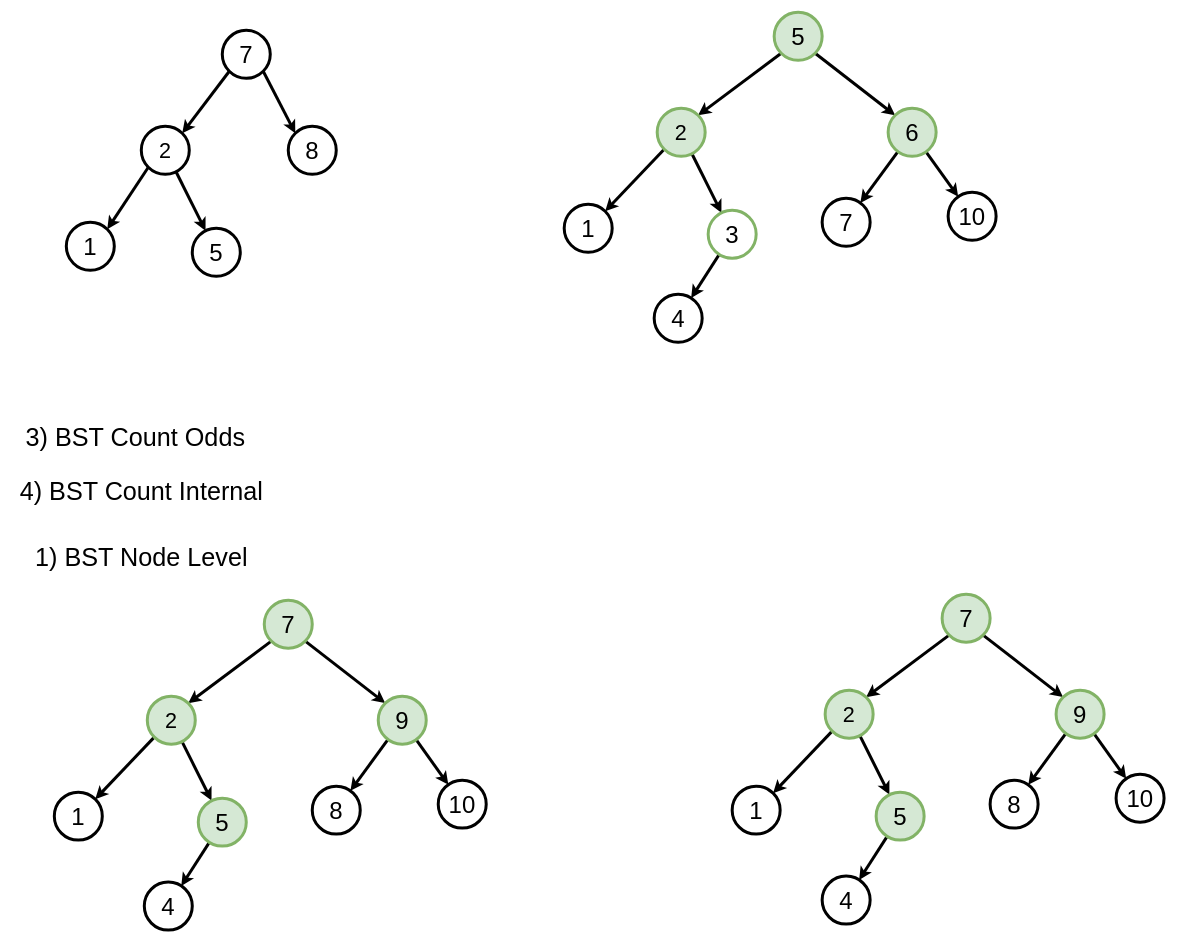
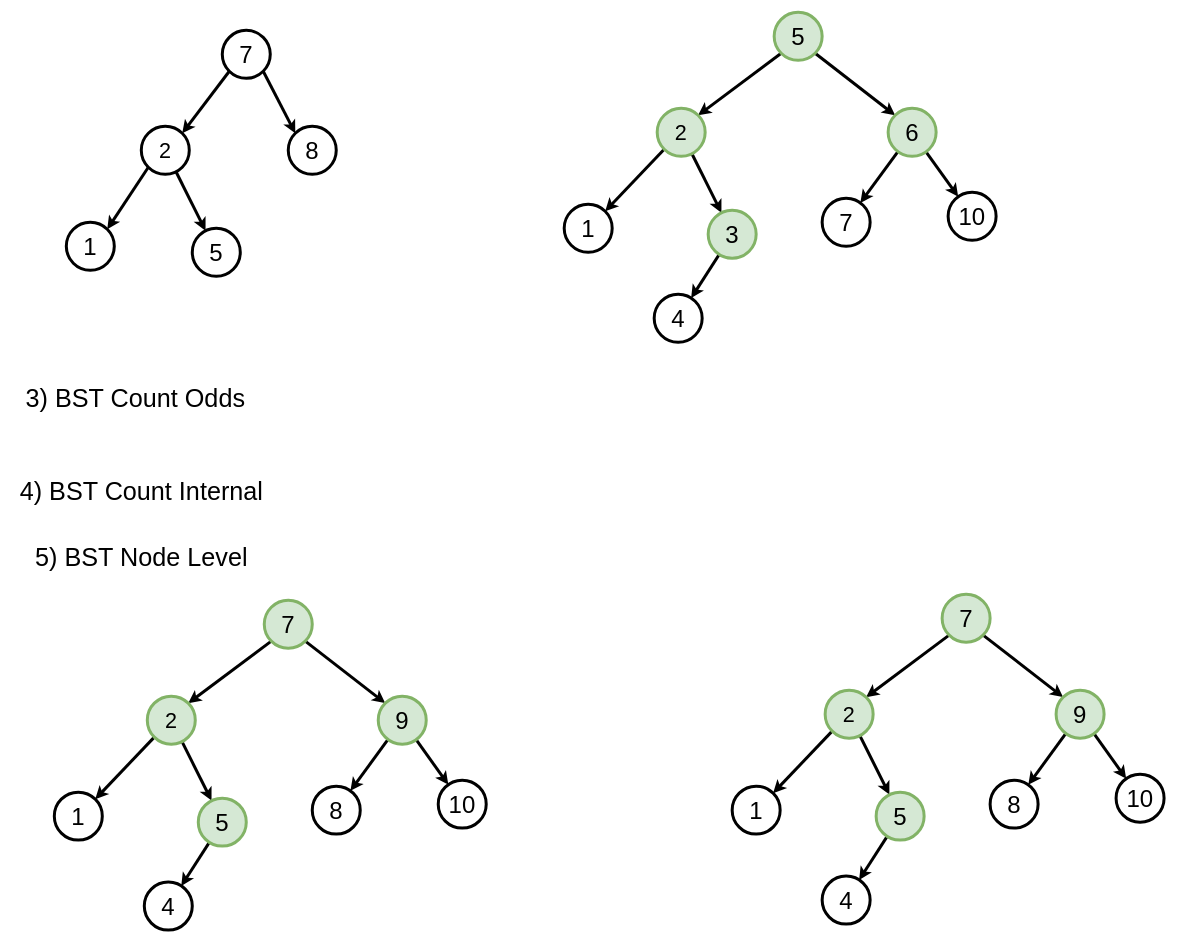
  <mxCell id="0" />
  <mxCell id="1" parent="0" />
  <mxCell id="2" style="rounded=0;orthogonalLoop=1;jettySize=auto;html=1;exitX=0;exitY=1;exitDx=0;exitDy=0;entryX=1;entryY=0;entryDx=0;entryDy=0;strokeWidth=5;" parent="1" source="4" target="7" edge="1"><mxGeometry relative="1" as="geometry" /></mxCell>
  <mxCell id="3" style="rounded=0;orthogonalLoop=1;jettySize=auto;html=1;exitX=1;exitY=1;exitDx=0;exitDy=0;entryX=0;entryY=0;entryDx=0;entryDy=0;strokeWidth=5;" parent="1" source="4" target="8" edge="1"><mxGeometry relative="1" as="geometry" /></mxCell>
  <mxCell id="4" value="&lt;font style=&quot;font-size: 40px;&quot;&gt;7&lt;/font&gt;" style="ellipse;whiteSpace=wrap;html=1;aspect=fixed;strokeWidth=5;" parent="1" vertex="1"><mxGeometry x="370" y="50" width="80" height="80" as="geometry" /></mxCell>
  <mxCell id="5" style="edgeStyle=none;shape=connector;rounded=0;orthogonalLoop=1;jettySize=auto;html=1;exitX=0;exitY=1;exitDx=0;exitDy=0;entryX=1;entryY=0;entryDx=0;entryDy=0;labelBackgroundColor=default;strokeColor=default;strokeWidth=5;fontFamily=Helvetica;fontSize=11;fontColor=default;endArrow=classic;" parent="1" source="7" target="9" edge="1"><mxGeometry relative="1" as="geometry" /></mxCell>
  <mxCell id="6" style="rounded=0;orthogonalLoop=1;jettySize=auto;html=1;strokeWidth=5;" edge="1" parent="1" source="7" target="11"><mxGeometry relative="1" as="geometry" /></mxCell>
  <mxCell id="7" value="&lt;font style=&quot;font-size: 36px;&quot;&gt;2&lt;/font&gt;" style="ellipse;whiteSpace=wrap;html=1;aspect=fixed;strokeWidth=5;" parent="1" vertex="1"><mxGeometry x="235" y="210" width="80" height="80" as="geometry" /></mxCell>
  <mxCell id="8" value="8" style="ellipse;whiteSpace=wrap;html=1;aspect=fixed;strokeWidth=5;fontSize=40;" parent="1" vertex="1"><mxGeometry x="480" y="210" width="80" height="80" as="geometry" /></mxCell>
  <mxCell id="9" value="&lt;font style=&quot;font-size: 40px;&quot;&gt;1&lt;/font&gt;" style="ellipse;whiteSpace=wrap;html=1;aspect=fixed;strokeWidth=5;" parent="1" vertex="1"><mxGeometry x="110" y="370" width="80" height="80" as="geometry" /></mxCell>
- <mxCell id="10" value="&lt;font style=&quot;font-size: 42px;&quot;&gt;3) BST Count Odds&lt;font style=&quot;font-size: 42px;&quot;&gt;&lt;br&gt;&lt;/font&gt;&lt;/font&gt;" style="text;html=1;align=center;verticalAlign=middle;resizable=0;points=[];autosize=1;strokeColor=none;fillColor=none;" vertex="1" parent="1"><mxGeometry x="30" y="700" width="390" height="60" as="geometry" /></mxCell>
+ <mxCell id="10" value="&lt;font style=&quot;font-size: 42px;&quot;&gt;3) BST Count Odds&lt;font style=&quot;font-size: 42px;&quot;&gt;&lt;br&gt;&lt;/font&gt;&lt;/font&gt;" style="text;html=1;align=center;verticalAlign=middle;resizable=0;points=[];autosize=1;strokeColor=none;fillColor=none;" vertex="1" parent="1"><mxGeometry x="30" y="635" width="390" height="60" as="geometry" /></mxCell>
  <mxCell id="11" value="&lt;font style=&quot;font-size: 40px;&quot;&gt;5&lt;/font&gt;" style="ellipse;whiteSpace=wrap;html=1;aspect=fixed;strokeWidth=5;" vertex="1" parent="1"><mxGeometry x="320" y="380" width="80" height="80" as="geometry" /></mxCell>
  <mxCell id="12" style="rounded=0;orthogonalLoop=1;jettySize=auto;html=1;exitX=0;exitY=1;exitDx=0;exitDy=0;entryX=1;entryY=0;entryDx=0;entryDy=0;strokeWidth=5;" edge="1" parent="1" source="14" target="17"><mxGeometry relative="1" as="geometry" /></mxCell>
  <mxCell id="13" style="rounded=0;orthogonalLoop=1;jettySize=auto;html=1;exitX=1;exitY=1;exitDx=0;exitDy=0;entryX=0;entryY=0;entryDx=0;entryDy=0;strokeWidth=5;" edge="1" parent="1" source="14" target="20"><mxGeometry relative="1" as="geometry" /></mxCell>
  <mxCell id="14" value="&lt;font style=&quot;font-size: 40px;&quot;&gt;7&lt;/font&gt;" style="ellipse;whiteSpace=wrap;html=1;aspect=fixed;strokeWidth=5;fillColor=#d5e8d4;strokeColor=#82b366;" vertex="1" parent="1"><mxGeometry x="440" y="1000" width="80" height="80" as="geometry" /></mxCell>
  <mxCell id="15" style="edgeStyle=none;shape=connector;rounded=0;orthogonalLoop=1;jettySize=auto;html=1;exitX=0;exitY=1;exitDx=0;exitDy=0;entryX=1;entryY=0;entryDx=0;entryDy=0;labelBackgroundColor=default;strokeColor=default;strokeWidth=5;fontFamily=Helvetica;fontSize=11;fontColor=default;endArrow=classic;" edge="1" parent="1" source="17" target="21"><mxGeometry relative="1" as="geometry" /></mxCell>
  <mxCell id="16" style="rounded=0;orthogonalLoop=1;jettySize=auto;html=1;strokeWidth=5;" edge="1" parent="1" source="17" target="24"><mxGeometry relative="1" as="geometry" /></mxCell>
  <mxCell id="17" value="&lt;font style=&quot;font-size: 36px;&quot;&gt;2&lt;/font&gt;" style="ellipse;whiteSpace=wrap;html=1;aspect=fixed;strokeWidth=5;fillColor=#d5e8d4;strokeColor=#82b366;" vertex="1" parent="1"><mxGeometry x="245" y="1160" width="80" height="80" as="geometry" /></mxCell>
  <mxCell id="18" style="edgeStyle=none;shape=connector;rounded=0;orthogonalLoop=1;jettySize=auto;html=1;labelBackgroundColor=default;strokeColor=default;strokeWidth=5;align=center;verticalAlign=middle;fontFamily=Helvetica;fontSize=11;fontColor=default;endArrow=classic;" edge="1" parent="1" source="20" target="26"><mxGeometry relative="1" as="geometry" /></mxCell>
  <mxCell id="19" style="edgeStyle=none;shape=connector;rounded=0;orthogonalLoop=1;jettySize=auto;html=1;labelBackgroundColor=default;strokeColor=default;strokeWidth=5;align=center;verticalAlign=middle;fontFamily=Helvetica;fontSize=11;fontColor=default;endArrow=classic;" edge="1" parent="1" source="20" target="27"><mxGeometry relative="1" as="geometry" /></mxCell>
  <mxCell id="20" value="9" style="ellipse;whiteSpace=wrap;html=1;aspect=fixed;strokeWidth=5;fontSize=40;fillColor=#d5e8d4;strokeColor=#82b366;" vertex="1" parent="1"><mxGeometry x="630" y="1160" width="80" height="80" as="geometry" /></mxCell>
  <mxCell id="21" value="&lt;font style=&quot;font-size: 40px;&quot;&gt;1&lt;/font&gt;" style="ellipse;whiteSpace=wrap;html=1;aspect=fixed;strokeWidth=5;" vertex="1" parent="1"><mxGeometry x="90" y="1320" width="80" height="80" as="geometry" /></mxCell>
  <mxCell id="22" value="&lt;font style=&quot;font-size: 42px;&quot;&gt;4) BST &lt;font style=&quot;font-size: 42px;&quot;&gt;Count Internal&lt;br&gt;&lt;/font&gt;&lt;/font&gt;" style="text;html=1;align=center;verticalAlign=middle;resizable=0;points=[];autosize=1;strokeColor=none;fillColor=none;" vertex="1" parent="1"><mxGeometry x="20" y="790" width="430" height="60" as="geometry" /></mxCell>
  <mxCell id="23" style="edgeStyle=none;shape=connector;rounded=0;orthogonalLoop=1;jettySize=auto;html=1;labelBackgroundColor=default;strokeColor=default;strokeWidth=5;align=center;verticalAlign=middle;fontFamily=Helvetica;fontSize=11;fontColor=default;endArrow=classic;" edge="1" parent="1" source="24" target="25"><mxGeometry relative="1" as="geometry" /></mxCell>
  <mxCell id="24" value="&lt;font style=&quot;font-size: 40px;&quot;&gt;5&lt;/font&gt;" style="ellipse;whiteSpace=wrap;html=1;aspect=fixed;strokeWidth=5;fillColor=#d5e8d4;strokeColor=#82b366;" vertex="1" parent="1"><mxGeometry x="330" y="1330" width="80" height="80" as="geometry" /></mxCell>
  <mxCell id="25" value="&lt;font style=&quot;font-size: 40px;&quot;&gt;4&lt;/font&gt;" style="ellipse;whiteSpace=wrap;html=1;aspect=fixed;strokeWidth=5;fontFamily=Helvetica;fontSize=11;fontColor=default;" vertex="1" parent="1"><mxGeometry x="240" y="1470" width="80" height="80" as="geometry" /></mxCell>
  <mxCell id="26" value="8" style="ellipse;whiteSpace=wrap;html=1;aspect=fixed;strokeWidth=5;fontSize=40;fontFamily=Helvetica;fontColor=default;" vertex="1" parent="1"><mxGeometry x="520" y="1310" width="80" height="80" as="geometry" /></mxCell>
  <mxCell id="27" value="10" style="ellipse;whiteSpace=wrap;html=1;aspect=fixed;strokeWidth=5;fontSize=40;fontFamily=Helvetica;fontColor=default;" vertex="1" parent="1"><mxGeometry x="730" y="1300" width="80" height="80" as="geometry" /></mxCell>
  <mxCell id="28" style="rounded=0;orthogonalLoop=1;jettySize=auto;html=1;exitX=0;exitY=1;exitDx=0;exitDy=0;entryX=1;entryY=0;entryDx=0;entryDy=0;strokeWidth=5;" edge="1" parent="1" source="30" target="33"><mxGeometry relative="1" as="geometry" /></mxCell>
  <mxCell id="29" style="rounded=0;orthogonalLoop=1;jettySize=auto;html=1;exitX=1;exitY=1;exitDx=0;exitDy=0;entryX=0;entryY=0;entryDx=0;entryDy=0;strokeWidth=5;" edge="1" parent="1" source="30" target="36"><mxGeometry relative="1" as="geometry" /></mxCell>
  <mxCell id="30" value="&lt;font style=&quot;font-size: 40px;&quot;&gt;5&lt;/font&gt;" style="ellipse;whiteSpace=wrap;html=1;aspect=fixed;strokeWidth=5;fillColor=#d5e8d4;strokeColor=#82b366;" vertex="1" parent="1"><mxGeometry x="1290" y="20" width="80" height="80" as="geometry" /></mxCell>
  <mxCell id="31" style="edgeStyle=none;shape=connector;rounded=0;orthogonalLoop=1;jettySize=auto;html=1;exitX=0;exitY=1;exitDx=0;exitDy=0;entryX=1;entryY=0;entryDx=0;entryDy=0;labelBackgroundColor=default;strokeColor=default;strokeWidth=5;fontFamily=Helvetica;fontSize=11;fontColor=default;endArrow=classic;" edge="1" parent="1" source="33" target="37"><mxGeometry relative="1" as="geometry" /></mxCell>
  <mxCell id="32" style="rounded=0;orthogonalLoop=1;jettySize=auto;html=1;strokeWidth=5;" edge="1" parent="1" source="33" target="40"><mxGeometry relative="1" as="geometry" /></mxCell>
  <mxCell id="33" value="&lt;font style=&quot;font-size: 36px;&quot;&gt;2&lt;/font&gt;" style="ellipse;whiteSpace=wrap;html=1;aspect=fixed;strokeWidth=5;fillColor=#d5e8d4;strokeColor=#82b366;" vertex="1" parent="1"><mxGeometry x="1095" y="180" width="80" height="80" as="geometry" /></mxCell>
  <mxCell id="34" style="edgeStyle=none;shape=connector;rounded=0;orthogonalLoop=1;jettySize=auto;html=1;labelBackgroundColor=default;strokeColor=default;strokeWidth=5;align=center;verticalAlign=middle;fontFamily=Helvetica;fontSize=11;fontColor=default;endArrow=classic;" edge="1" parent="1" source="36" target="42"><mxGeometry relative="1" as="geometry" /></mxCell>
  <mxCell id="35" style="edgeStyle=none;shape=connector;rounded=0;orthogonalLoop=1;jettySize=auto;html=1;labelBackgroundColor=default;strokeColor=default;strokeWidth=5;align=center;verticalAlign=middle;fontFamily=Helvetica;fontSize=11;fontColor=default;endArrow=classic;" edge="1" parent="1" source="36" target="43"><mxGeometry relative="1" as="geometry" /></mxCell>
  <mxCell id="36" value="6" style="ellipse;whiteSpace=wrap;html=1;aspect=fixed;strokeWidth=5;fontSize=40;fillColor=#d5e8d4;strokeColor=#82b366;" vertex="1" parent="1"><mxGeometry x="1480" y="180" width="80" height="80" as="geometry" /></mxCell>
  <mxCell id="37" value="&lt;font style=&quot;font-size: 40px;&quot;&gt;1&lt;/font&gt;" style="ellipse;whiteSpace=wrap;html=1;aspect=fixed;strokeWidth=5;" vertex="1" parent="1"><mxGeometry x="940" y="340" width="80" height="80" as="geometry" /></mxCell>
- <mxCell id="38" value="&lt;font style=&quot;font-size: 42px;&quot;&gt;1) BST Node Level&lt;font style=&quot;font-size: 42px;&quot;&gt;&lt;br&gt;&lt;/font&gt;&lt;/font&gt;" style="text;html=1;align=center;verticalAlign=middle;resizable=0;points=[];autosize=1;strokeColor=none;fillColor=none;" vertex="1" parent="1"><mxGeometry x="45" y="900" width="380" height="60" as="geometry" /></mxCell>
+ <mxCell id="38" value="&lt;font style=&quot;font-size: 42px;&quot;&gt;5) BST Node Level&lt;font style=&quot;font-size: 42px;&quot;&gt;&lt;br&gt;&lt;/font&gt;&lt;/font&gt;" style="text;html=1;align=center;verticalAlign=middle;resizable=0;points=[];autosize=1;strokeColor=none;fillColor=none;" vertex="1" parent="1"><mxGeometry x="45" y="900" width="380" height="60" as="geometry" /></mxCell>
  <mxCell id="39" style="edgeStyle=none;shape=connector;rounded=0;orthogonalLoop=1;jettySize=auto;html=1;labelBackgroundColor=default;strokeColor=default;strokeWidth=5;align=center;verticalAlign=middle;fontFamily=Helvetica;fontSize=11;fontColor=default;endArrow=classic;" edge="1" parent="1" source="40" target="41"><mxGeometry relative="1" as="geometry" /></mxCell>
- <mxCell id="40" value="&lt;font style=&quot;font-size: 40px;&quot;&gt;3&lt;/font&gt;" style="ellipse;whiteSpace=wrap;html=1;aspect=fixed;strokeWidth=5;fillColor=#ffffff;strokeColor=#82b366;" vertex="1" parent="1"><mxGeometry x="1180" y="350" width="80" height="80" as="geometry" /></mxCell>
+ <mxCell id="40" value="&lt;font style=&quot;font-size: 40px;&quot;&gt;3&lt;/font&gt;" style="ellipse;whiteSpace=wrap;html=1;aspect=fixed;strokeWidth=5;fillColor=#d5e8d4;strokeColor=#82b366;" vertex="1" parent="1"><mxGeometry x="1180" y="350" width="80" height="80" as="geometry" /></mxCell>
  <mxCell id="41" value="&lt;font style=&quot;font-size: 40px;&quot;&gt;4&lt;/font&gt;" style="ellipse;whiteSpace=wrap;html=1;aspect=fixed;strokeWidth=5;fontFamily=Helvetica;fontSize=11;fontColor=default;" vertex="1" parent="1"><mxGeometry x="1090" y="490" width="80" height="80" as="geometry" /></mxCell>
  <mxCell id="42" value="7" style="ellipse;whiteSpace=wrap;html=1;aspect=fixed;strokeWidth=5;fontSize=40;fontFamily=Helvetica;fontColor=default;" vertex="1" parent="1"><mxGeometry x="1370" y="330" width="80" height="80" as="geometry" /></mxCell>
  <mxCell id="43" value="10" style="ellipse;whiteSpace=wrap;html=1;aspect=fixed;strokeWidth=5;fontSize=40;fontFamily=Helvetica;fontColor=default;" vertex="1" parent="1"><mxGeometry x="1580" y="320" width="80" height="80" as="geometry" /></mxCell>
  <mxCell id="44" style="rounded=0;orthogonalLoop=1;jettySize=auto;html=1;exitX=0;exitY=1;exitDx=0;exitDy=0;entryX=1;entryY=0;entryDx=0;entryDy=0;strokeWidth=5;" edge="1" parent="1" source="46" target="49"><mxGeometry relative="1" as="geometry" /></mxCell>
  <mxCell id="45" style="rounded=0;orthogonalLoop=1;jettySize=auto;html=1;exitX=1;exitY=1;exitDx=0;exitDy=0;entryX=0;entryY=0;entryDx=0;entryDy=0;strokeWidth=5;" edge="1" parent="1" source="46" target="52"><mxGeometry relative="1" as="geometry" /></mxCell>
  <mxCell id="46" value="&lt;font style=&quot;font-size: 40px;&quot;&gt;7&lt;/font&gt;" style="ellipse;whiteSpace=wrap;html=1;aspect=fixed;strokeWidth=5;fillColor=#d5e8d4;strokeColor=#82b366;" vertex="1" parent="1"><mxGeometry x="1570" y="990" width="80" height="80" as="geometry" /></mxCell>
  <mxCell id="47" style="edgeStyle=none;shape=connector;rounded=0;orthogonalLoop=1;jettySize=auto;html=1;exitX=0;exitY=1;exitDx=0;exitDy=0;entryX=1;entryY=0;entryDx=0;entryDy=0;labelBackgroundColor=default;strokeColor=default;strokeWidth=5;fontFamily=Helvetica;fontSize=11;fontColor=default;endArrow=classic;" edge="1" parent="1" source="49" target="53"><mxGeometry relative="1" as="geometry" /></mxCell>
  <mxCell id="48" style="rounded=0;orthogonalLoop=1;jettySize=auto;html=1;strokeWidth=5;" edge="1" parent="1" source="49" target="55"><mxGeometry relative="1" as="geometry" /></mxCell>
  <mxCell id="49" value="&lt;font style=&quot;font-size: 36px;&quot;&gt;2&lt;/font&gt;" style="ellipse;whiteSpace=wrap;html=1;aspect=fixed;strokeWidth=5;fillColor=#d5e8d4;strokeColor=#82b366;" vertex="1" parent="1"><mxGeometry x="1375" y="1150" width="80" height="80" as="geometry" /></mxCell>
  <mxCell id="50" style="edgeStyle=none;shape=connector;rounded=0;orthogonalLoop=1;jettySize=auto;html=1;labelBackgroundColor=default;strokeColor=default;strokeWidth=5;align=center;verticalAlign=middle;fontFamily=Helvetica;fontSize=11;fontColor=default;endArrow=classic;" edge="1" parent="1" source="52" target="57"><mxGeometry relative="1" as="geometry" /></mxCell>
  <mxCell id="51" style="edgeStyle=none;shape=connector;rounded=0;orthogonalLoop=1;jettySize=auto;html=1;labelBackgroundColor=default;strokeColor=default;strokeWidth=5;align=center;verticalAlign=middle;fontFamily=Helvetica;fontSize=11;fontColor=default;endArrow=classic;" edge="1" parent="1" source="52" target="58"><mxGeometry relative="1" as="geometry" /></mxCell>
  <mxCell id="52" value="9" style="ellipse;whiteSpace=wrap;html=1;aspect=fixed;strokeWidth=5;fontSize=40;fillColor=#d5e8d4;strokeColor=#82b366;" vertex="1" parent="1"><mxGeometry x="1760" y="1150" width="80" height="80" as="geometry" /></mxCell>
  <mxCell id="53" value="&lt;font style=&quot;font-size: 40px;&quot;&gt;1&lt;/font&gt;" style="ellipse;whiteSpace=wrap;html=1;aspect=fixed;strokeWidth=5;" vertex="1" parent="1"><mxGeometry x="1220" y="1310" width="80" height="80" as="geometry" /></mxCell>
  <mxCell id="54" style="edgeStyle=none;shape=connector;rounded=0;orthogonalLoop=1;jettySize=auto;html=1;labelBackgroundColor=default;strokeColor=default;strokeWidth=5;align=center;verticalAlign=middle;fontFamily=Helvetica;fontSize=11;fontColor=default;endArrow=classic;" edge="1" parent="1" source="55" target="56"><mxGeometry relative="1" as="geometry" /></mxCell>
  <mxCell id="55" value="&lt;font style=&quot;font-size: 40px;&quot;&gt;5&lt;/font&gt;" style="ellipse;whiteSpace=wrap;html=1;aspect=fixed;strokeWidth=5;fillColor=#d5e8d4;strokeColor=#82b366;" vertex="1" parent="1"><mxGeometry x="1460" y="1320" width="80" height="80" as="geometry" /></mxCell>
  <mxCell id="56" value="&lt;font style=&quot;font-size: 40px;&quot;&gt;4&lt;/font&gt;" style="ellipse;whiteSpace=wrap;html=1;aspect=fixed;strokeWidth=5;fontFamily=Helvetica;fontSize=11;fontColor=default;" vertex="1" parent="1"><mxGeometry x="1370" y="1460" width="80" height="80" as="geometry" /></mxCell>
  <mxCell id="57" value="8" style="ellipse;whiteSpace=wrap;html=1;aspect=fixed;strokeWidth=5;fontSize=40;fontFamily=Helvetica;fontColor=default;" vertex="1" parent="1"><mxGeometry x="1650" y="1300" width="80" height="80" as="geometry" /></mxCell>
  <mxCell id="58" value="10" style="ellipse;whiteSpace=wrap;html=1;aspect=fixed;strokeWidth=5;fontSize=40;fontFamily=Helvetica;fontColor=default;" vertex="1" parent="1"><mxGeometry x="1860" y="1290" width="80" height="80" as="geometry" /></mxCell>
